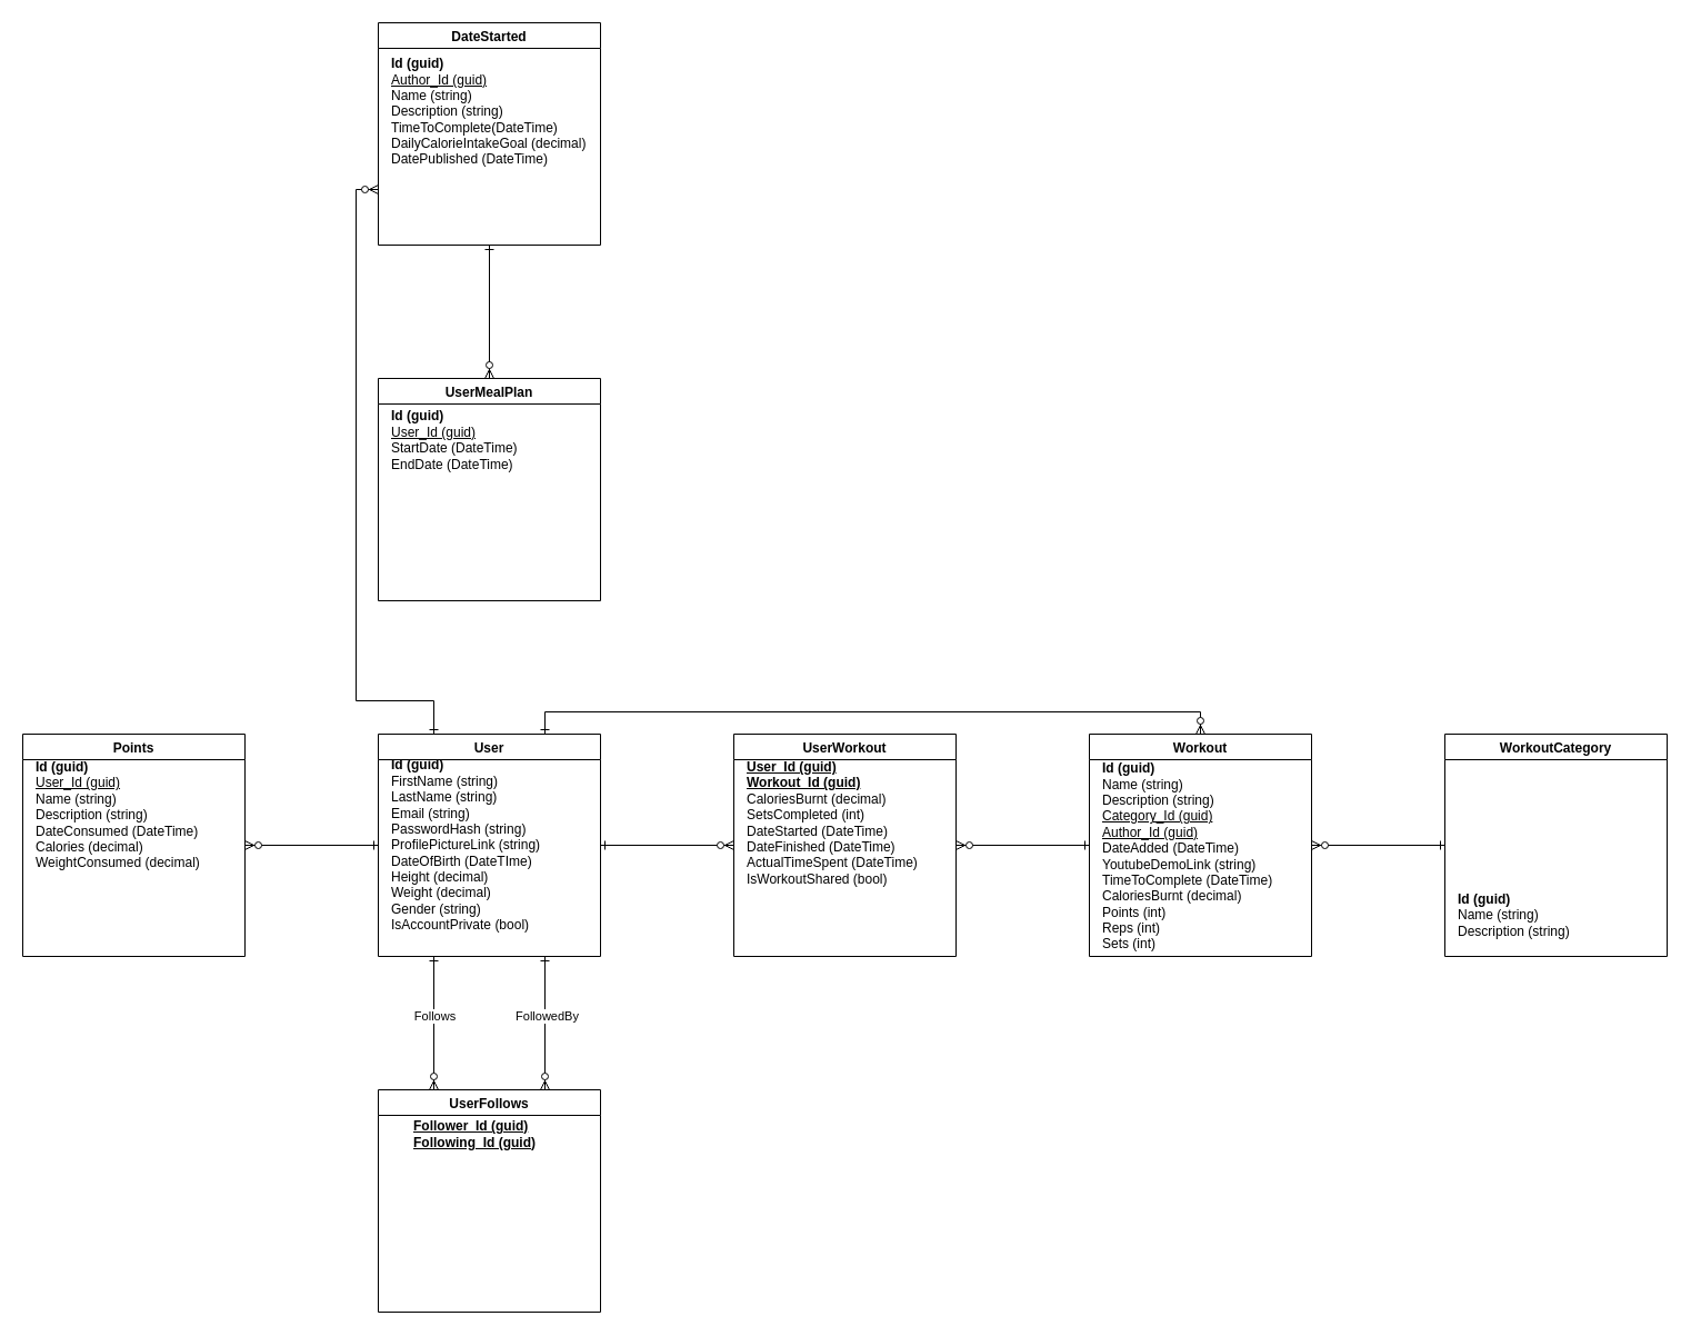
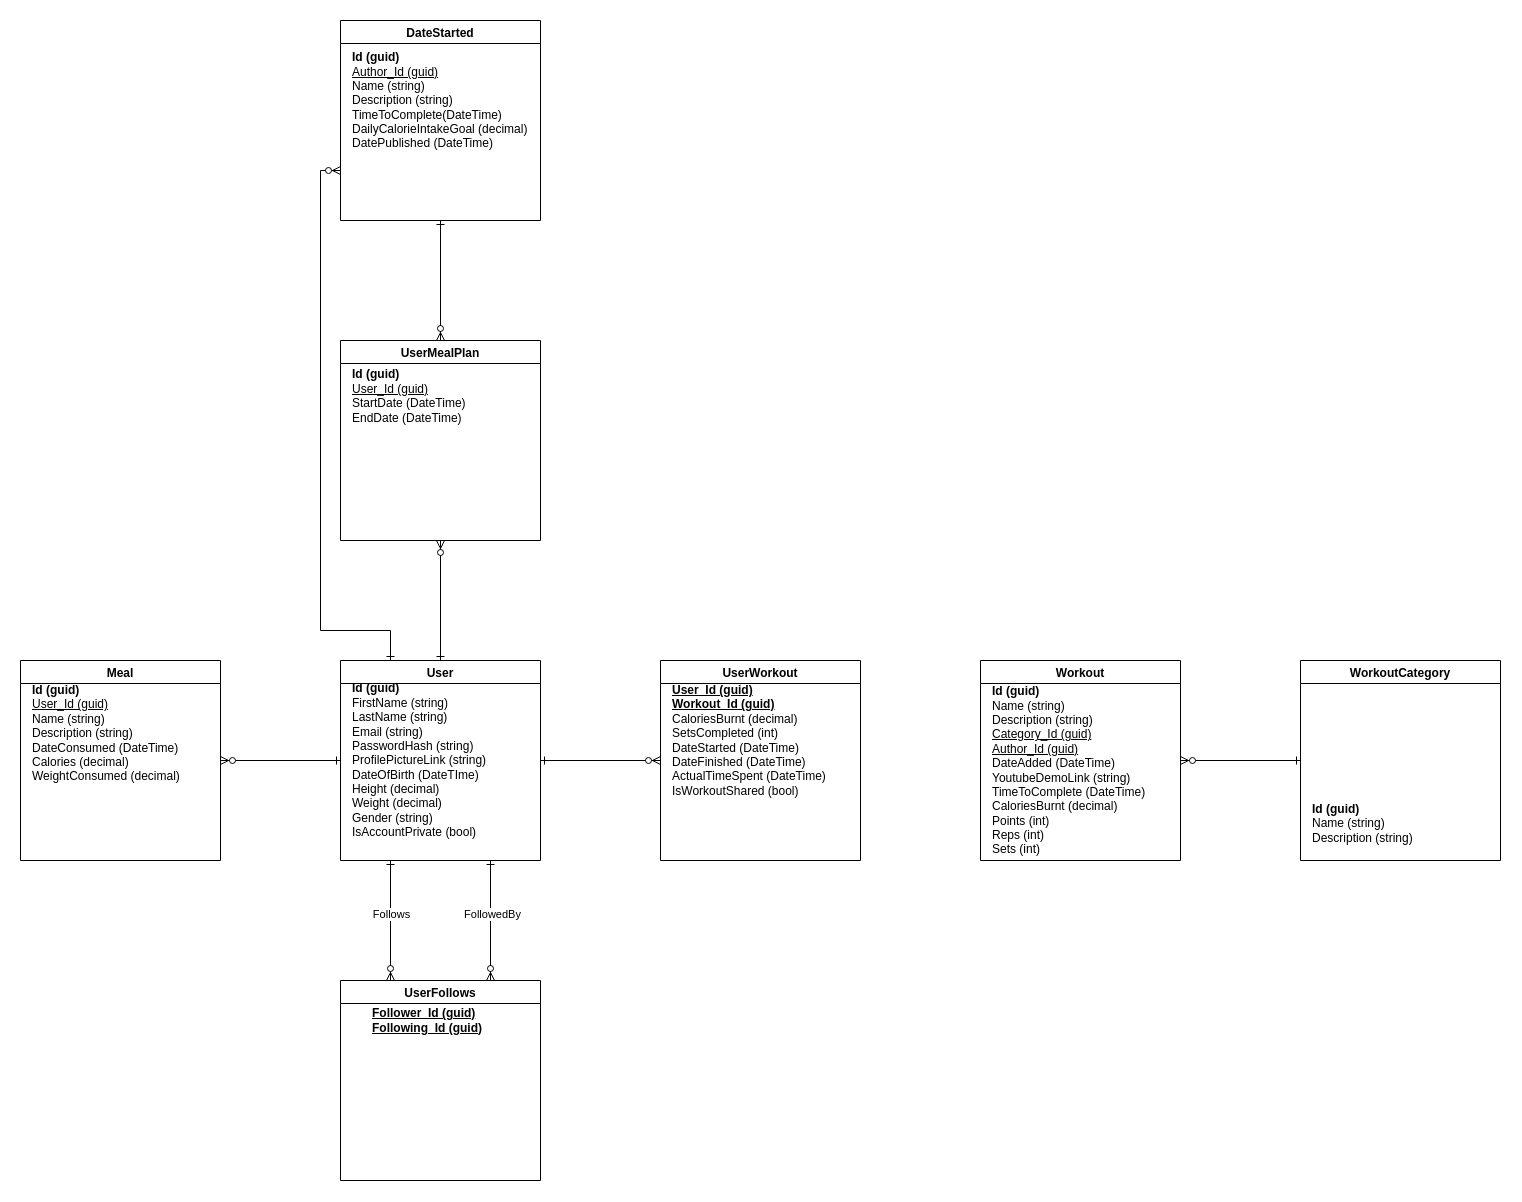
  <mxCell id="0" />
  <mxCell id="1" parent="0" />
  <mxCell id="2" style="edgeStyle=orthogonalEdgeStyle;rounded=0;orthogonalLoop=1;jettySize=auto;html=1;exitX=0.75;exitY=1;exitDx=0;exitDy=0;entryX=0.75;entryY=0;entryDx=0;entryDy=0;startArrow=ERone;startFill=0;endArrow=ERzeroToMany;endFill=1;" edge="1" parent="1" source="7" target="18"><mxGeometry relative="1" as="geometry" /></mxCell>
  <mxCell id="3" value="FollowedBy" style="edgeLabel;html=1;align=center;verticalAlign=middle;resizable=0;points=[];" vertex="1" connectable="0" parent="2"><mxGeometry x="-0.117" y="1" relative="1" as="geometry"><mxPoint as="offset" /></mxGeometry></mxCell>
  <mxCell id="4" style="edgeStyle=orthogonalEdgeStyle;rounded=0;orthogonalLoop=1;jettySize=auto;html=1;exitX=0.25;exitY=1;exitDx=0;exitDy=0;entryX=0.25;entryY=0;entryDx=0;entryDy=0;startArrow=ERone;startFill=0;endArrow=ERzeroToMany;endFill=1;" edge="1" parent="1" source="7" target="18"><mxGeometry relative="1" as="geometry" /></mxCell>
  <mxCell id="5" value="Follows" style="edgeLabel;html=1;align=center;verticalAlign=middle;resizable=0;points=[];" vertex="1" connectable="0" parent="4"><mxGeometry x="-0.117" relative="1" as="geometry"><mxPoint as="offset" /></mxGeometry></mxCell>
  <mxCell id="6" style="edgeStyle=orthogonalEdgeStyle;rounded=0;orthogonalLoop=1;jettySize=auto;html=1;exitX=0;exitY=0.5;exitDx=0;exitDy=0;entryX=1;entryY=0.5;entryDx=0;entryDy=0;startArrow=ERone;startFill=0;endArrow=ERzeroToMany;endFill=1;" edge="1" parent="1" source="7" target="25"><mxGeometry relative="1" as="geometry" /></mxCell>
  <mxCell id="7" value="User" style="swimlane;" vertex="1" parent="1"><mxGeometry x="340" y="660" width="200" height="200" as="geometry" /></mxCell>
  <mxCell id="8" value="&lt;b&gt;Id (guid)&lt;/b&gt;&lt;br&gt;&lt;div&gt;&lt;span&gt;FirstName (string)&lt;/span&gt;&lt;/div&gt;&lt;div&gt;&lt;span&gt;LastName (string)&lt;/span&gt;&lt;/div&gt;&lt;div&gt;&lt;span&gt;Email (string)&lt;/span&gt;&lt;/div&gt;&lt;div&gt;PasswordHash (string)&lt;/div&gt;&lt;div&gt;ProfilePictureLink (string)&lt;/div&gt;&lt;div&gt;DateOfBirth (DateTIme)&lt;/div&gt;&lt;div&gt;Height (decimal)&lt;/div&gt;&lt;div&gt;Weight (decimal)&lt;/div&gt;&lt;div&gt;Gender (string)&lt;/div&gt;&lt;div&gt;IsAccountPrivate (bool)&lt;/div&gt;" style="text;html=1;strokeColor=none;fillColor=none;align=left;verticalAlign=middle;whiteSpace=wrap;rounded=0;" vertex="1" parent="7"><mxGeometry x="10" y="30" width="150" height="140" as="geometry" /></mxCell>
- <mxCell id="9" style="edgeStyle=orthogonalEdgeStyle;rounded=0;orthogonalLoop=1;jettySize=auto;html=1;entryX=0.75;entryY=0;entryDx=0;entryDy=0;startArrow=ERzeroToMany;startFill=1;endArrow=ERone;endFill=0;" edge="1" parent="1" source="10" target="7"><mxGeometry relative="1" as="geometry"><Array as="points"><mxPoint x="1080" y="640" /><mxPoint x="490" y="640" /></Array></mxGeometry></mxCell>
  <mxCell id="10" value="Workout" style="swimlane;" vertex="1" parent="1"><mxGeometry x="980" y="660" width="200" height="200" as="geometry" /></mxCell>
  <mxCell id="11" value="&lt;b&gt;Id (guid)&lt;/b&gt;&lt;br&gt;&lt;div&gt;&lt;span&gt;Name (string)&lt;/span&gt;&lt;/div&gt;&lt;div&gt;&lt;span&gt;Description (string)&lt;/span&gt;&lt;/div&gt;&lt;div&gt;&lt;span&gt;&lt;u&gt;Category_Id (guid)&lt;/u&gt;&lt;/span&gt;&lt;/div&gt;&lt;div&gt;&lt;span&gt;&lt;u&gt;Author_Id (guid)&lt;/u&gt;&lt;/span&gt;&lt;/div&gt;&lt;div&gt;DateAdded (DateTime)&lt;/div&gt;&lt;div&gt;YoutubeDemoLink (string)&lt;/div&gt;&lt;div&gt;TimeToComplete (DateTime)&lt;/div&gt;&lt;div&gt;CaloriesBurnt (decimal)&lt;/div&gt;&lt;div&gt;Points (int)&lt;/div&gt;&lt;div&gt;Reps (int)&lt;/div&gt;&lt;div&gt;Sets (int)&lt;/div&gt;" style="text;html=1;strokeColor=none;fillColor=none;align=left;verticalAlign=middle;whiteSpace=wrap;rounded=0;" vertex="1" parent="10"><mxGeometry x="10" y="30" width="180" height="160" as="geometry" /></mxCell>
  <mxCell id="12" style="edgeStyle=orthogonalEdgeStyle;rounded=0;orthogonalLoop=1;jettySize=auto;html=1;exitX=0;exitY=0.5;exitDx=0;exitDy=0;startArrow=ERone;startFill=0;endArrow=ERzeroToMany;endFill=1;entryX=1;entryY=0.5;entryDx=0;entryDy=0;" edge="1" parent="1" source="13" target="10"><mxGeometry relative="1" as="geometry"><mxPoint x="1260" y="759.667" as="targetPoint" /></mxGeometry></mxCell>
  <mxCell id="13" value="WorkoutCategory" style="swimlane;" vertex="1" parent="1"><mxGeometry x="1300" y="660" width="200" height="200" as="geometry" /></mxCell>
  <mxCell id="14" value="&lt;b&gt;Id (guid)&lt;/b&gt;&lt;br&gt;&lt;div&gt;Name (string)&lt;/div&gt;&lt;div&gt;Description (string)&lt;/div&gt;&lt;div&gt;&lt;br&gt;&lt;/div&gt;" style="text;html=1;strokeColor=none;fillColor=none;align=left;verticalAlign=middle;whiteSpace=wrap;rounded=0;" vertex="1" parent="13"><mxGeometry x="10" y="145" width="150" height="50" as="geometry" /></mxCell>
- <mxCell id="15" style="edgeStyle=orthogonalEdgeStyle;rounded=0;orthogonalLoop=1;jettySize=auto;html=1;exitX=1;exitY=0.5;exitDx=0;exitDy=0;entryX=0;entryY=0.5;entryDx=0;entryDy=0;startArrow=ERzeroToMany;startFill=1;endArrow=ERone;endFill=0;" edge="1" parent="1" source="16" target="10"><mxGeometry relative="1" as="geometry" /></mxCell>
  <mxCell id="16" value="UserWorkout" style="swimlane;" vertex="1" parent="1"><mxGeometry x="660" y="660" width="200" height="200" as="geometry" /></mxCell>
  <mxCell id="17" value="&lt;b&gt;&lt;u&gt;User_Id (guid)&lt;br&gt;Workout_Id (guid)&lt;/u&gt;&lt;/b&gt;&lt;br&gt;CaloriesBurnt (decimal)&lt;br&gt;SetsCompleted (int)&lt;br&gt;DateStarted (DateTime)&lt;br&gt;DateFinished (DateTime)&lt;br&gt;ActualTimeSpent (DateTime)&lt;br&gt;IsWorkoutShared (bool)" style="text;html=1;strokeColor=none;fillColor=none;align=left;verticalAlign=middle;whiteSpace=wrap;rounded=0;" vertex="1" parent="16"><mxGeometry x="10" y="30" width="180" height="100" as="geometry" /></mxCell>
  <mxCell id="18" value="UserFollows" style="swimlane;" vertex="1" parent="1"><mxGeometry x="340" y="980" width="200" height="200" as="geometry" /></mxCell>
  <mxCell id="19" value="&lt;b&gt;&lt;u&gt;Follower_Id (guid)&lt;br&gt;Following_Id (guid)&lt;/u&gt;&lt;br&gt;&lt;/b&gt;" style="text;html=1;strokeColor=none;fillColor=none;align=left;verticalAlign=middle;whiteSpace=wrap;rounded=0;" vertex="1" parent="18"><mxGeometry x="30" y="30" width="150" height="20" as="geometry" /></mxCell>
  <mxCell id="20" style="edgeStyle=orthogonalEdgeStyle;rounded=0;orthogonalLoop=1;jettySize=auto;html=1;exitX=0.5;exitY=0;exitDx=0;exitDy=0;entryX=0.5;entryY=1;entryDx=0;entryDy=0;startArrow=ERzeroToMany;startFill=1;endArrow=ERone;endFill=0;" edge="1" parent="1" source="21" target="28"><mxGeometry relative="1" as="geometry" /></mxCell>
  <mxCell id="21" value="UserMealPlan" style="swimlane;" vertex="1" parent="1"><mxGeometry x="340" y="340" width="200" height="200" as="geometry" /></mxCell>
  <mxCell id="22" value="&lt;b&gt;Id (guid)&lt;br&gt;&lt;/b&gt;&lt;u&gt;User_Id (guid)&lt;br&gt;&lt;/u&gt;&lt;div&gt;&lt;span&gt;StartDate (DateTime)&lt;/span&gt;&lt;/div&gt;&lt;div&gt;EndDate (DateTime)&lt;/div&gt;&lt;div&gt;&lt;br&gt;&lt;/div&gt;&lt;div&gt;&lt;br&gt;&lt;/div&gt;" style="text;html=1;strokeColor=none;fillColor=none;align=left;verticalAlign=middle;whiteSpace=wrap;rounded=0;" vertex="1" parent="21"><mxGeometry x="10" y="30" width="180" height="80" as="geometry" /></mxCell>
+ <mxCell id="23" value="" style="endArrow=ERzeroToMany;html=1;exitX=0.5;exitY=0;exitDx=0;exitDy=0;entryX=0.5;entryY=1;entryDx=0;entryDy=0;endFill=1;startArrow=ERone;startFill=0;" edge="1" parent="1" source="7" target="21"><mxGeometry width="50" height="50" relative="1" as="geometry"><mxPoint x="930" y="780" as="sourcePoint" /><mxPoint x="980" y="730" as="targetPoint" /></mxGeometry></mxCell>
  <mxCell id="24" value="" style="endArrow=ERzeroToMany;html=1;exitX=1;exitY=0.5;exitDx=0;exitDy=0;endFill=1;startArrow=ERone;startFill=0;" edge="1" parent="1" source="7"><mxGeometry width="50" height="50" relative="1" as="geometry"><mxPoint x="450" y="670" as="sourcePoint" /><mxPoint x="660" y="760" as="targetPoint" /></mxGeometry></mxCell>
- <mxCell id="25" value="Points" style="swimlane;" vertex="1" parent="1"><mxGeometry x="20" y="660" width="200" height="200" as="geometry" /></mxCell>
+ <mxCell id="25" value="Meal" style="swimlane;" vertex="1" parent="1"><mxGeometry x="20" y="660" width="200" height="200" as="geometry" /></mxCell>
  <mxCell id="26" value="&lt;b&gt;Id (guid)&lt;br&gt;&lt;/b&gt;&lt;u&gt;User_Id (guid)&lt;/u&gt;&lt;br&gt;&lt;div&gt;&lt;span&gt;Name (string)&lt;/span&gt;&lt;/div&gt;&lt;div&gt;&lt;span&gt;Description (string)&lt;/span&gt;&lt;/div&gt;&lt;div&gt;&lt;span&gt;DateConsumed (DateTime)&lt;/span&gt;&lt;/div&gt;&lt;div&gt;Calories (decimal)&lt;/div&gt;&lt;div&gt;WeightConsumed (decimal)&lt;/div&gt;&lt;div&gt;&lt;br&gt;&lt;/div&gt;" style="text;html=1;strokeColor=none;fillColor=none;align=left;verticalAlign=middle;whiteSpace=wrap;rounded=0;" vertex="1" parent="25"><mxGeometry x="10" y="30" width="180" height="100" as="geometry" /></mxCell>
  <mxCell id="27" style="edgeStyle=orthogonalEdgeStyle;rounded=0;orthogonalLoop=1;jettySize=auto;html=1;exitX=0;exitY=0.75;exitDx=0;exitDy=0;entryX=0.25;entryY=0;entryDx=0;entryDy=0;startArrow=ERzeroToMany;startFill=1;endArrow=ERone;endFill=0;" edge="1" parent="1" source="28" target="7"><mxGeometry relative="1" as="geometry"><Array as="points"><mxPoint x="320" y="170" /><mxPoint x="320" y="630" /><mxPoint x="390" y="630" /></Array></mxGeometry></mxCell>
  <mxCell id="28" value="DateStarted" style="swimlane;" vertex="1" parent="1"><mxGeometry x="340" y="20" width="200" height="200" as="geometry" /></mxCell>
  <mxCell id="29" value="&lt;b&gt;Id (guid)&lt;br&gt;&lt;/b&gt;&lt;u&gt;Author_Id (guid)&lt;/u&gt;&lt;br&gt;&lt;div&gt;&lt;span&gt;Name (string)&lt;/span&gt;&lt;/div&gt;&lt;div&gt;&lt;span&gt;Description (string)&lt;/span&gt;&lt;/div&gt;&lt;div&gt;TimeToComplete(DateTime)&lt;/div&gt;&lt;div&gt;DailyCalorieIntakeGoal (decimal)&lt;/div&gt;&lt;div&gt;DatePublished (DateTime)&lt;/div&gt;" style="text;html=1;strokeColor=none;fillColor=none;align=left;verticalAlign=middle;whiteSpace=wrap;rounded=0;" vertex="1" parent="28"><mxGeometry x="10" y="30" width="180" height="100" as="geometry" /></mxCell>
